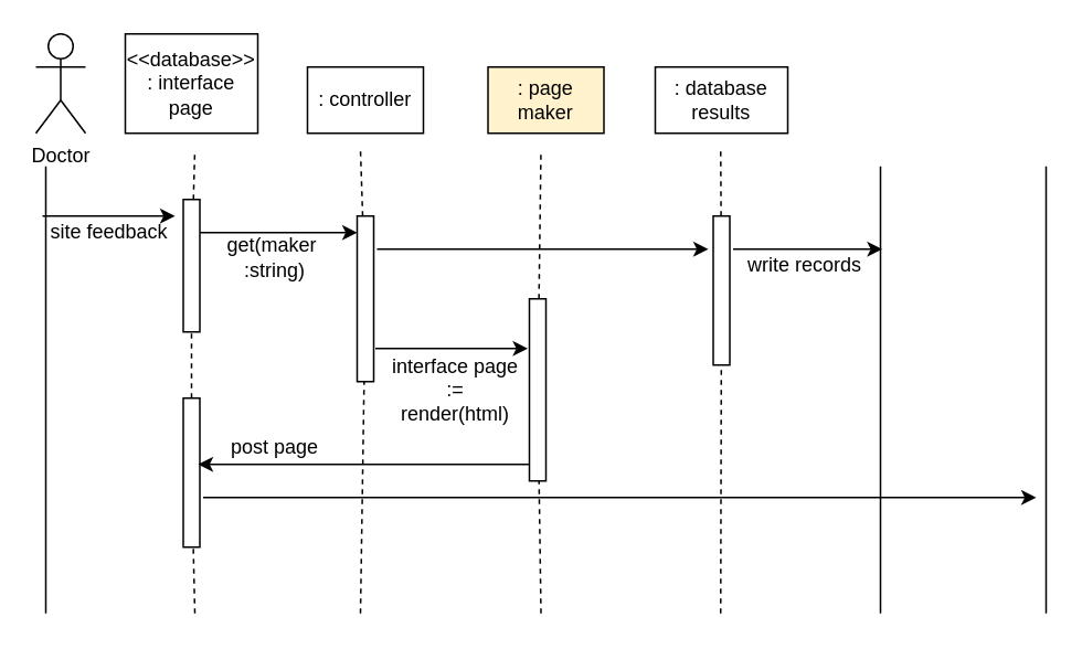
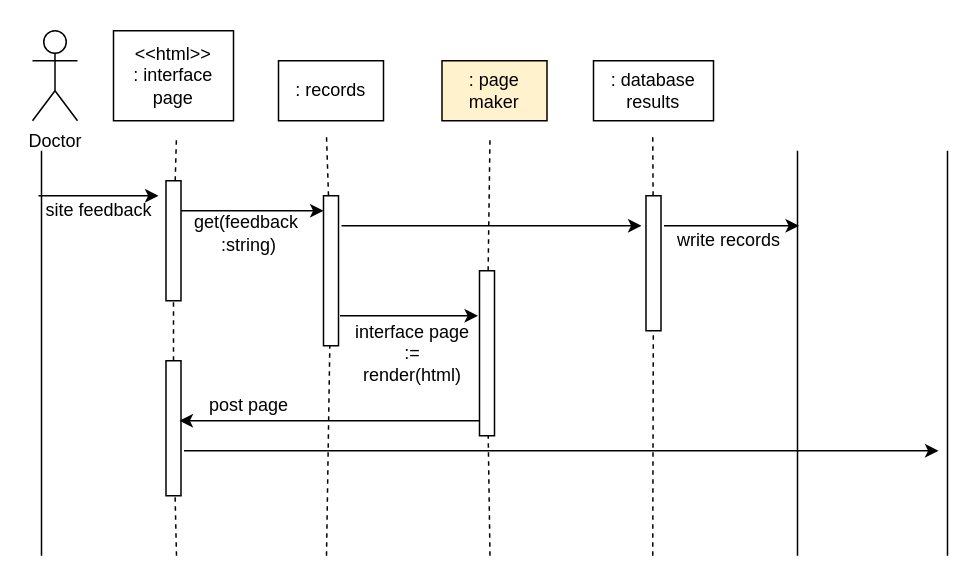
  <mxCell id="0" />
  <mxCell id="1" parent="0" />
  <mxCell id="2" value="" style="endArrow=none;html=1;" edge="1" parent="1"><mxGeometry width="50" height="50" relative="1" as="geometry"><mxPoint x="27" y="370" as="sourcePoint" /><mxPoint x="27" y="100" as="targetPoint" /></mxGeometry></mxCell>
  <mxCell id="3" value="Doctor" style="shape=umlActor;verticalLabelPosition=bottom;verticalAlign=top;html=1;outlineConnect=0;" vertex="1" parent="1"><mxGeometry x="21" y="20" width="30" height="60" as="geometry" /></mxCell>
  <mxCell id="4" value="" style="endArrow=none;html=1;" edge="1" parent="1"><mxGeometry width="50" height="50" relative="1" as="geometry"><mxPoint x="631" y="370" as="sourcePoint" /><mxPoint x="631" y="100" as="targetPoint" /></mxGeometry></mxCell>
  <mxCell id="5" value="" style="endArrow=none;dashed=1;html=1;startArrow=none;" edge="1" parent="1" source="18"><mxGeometry width="50" height="50" relative="1" as="geometry"><mxPoint x="117" y="370" as="sourcePoint" /><mxPoint x="117" y="90" as="targetPoint" /></mxGeometry></mxCell>
  <mxCell id="6" value="" style="endArrow=none;dashed=1;html=1;startArrow=none;" edge="1" parent="1" source="20"><mxGeometry width="50" height="50" relative="1" as="geometry"><mxPoint x="217" y="370" as="sourcePoint" /><mxPoint x="217" y="90" as="targetPoint" /></mxGeometry></mxCell>
  <mxCell id="7" value="" style="endArrow=none;dashed=1;html=1;startArrow=none;" edge="1" parent="1" source="24"><mxGeometry width="50" height="50" relative="1" as="geometry"><mxPoint x="326" y="370" as="sourcePoint" /><mxPoint x="326" y="90" as="targetPoint" /></mxGeometry></mxCell>
  <mxCell id="8" value="" style="endArrow=none;dashed=1;html=1;startArrow=none;" edge="1" parent="1" source="22"><mxGeometry width="50" height="50" relative="1" as="geometry"><mxPoint x="434.5" y="370" as="sourcePoint" /><mxPoint x="434.5" y="90" as="targetPoint" /></mxGeometry></mxCell>
  <mxCell id="9" value="" style="endArrow=none;html=1;" edge="1" parent="1"><mxGeometry width="50" height="50" relative="1" as="geometry"><mxPoint x="531" y="370" as="sourcePoint" /><mxPoint x="531" y="100" as="targetPoint" /></mxGeometry></mxCell>
- <mxCell id="10" value="&amp;lt;&amp;lt;database&amp;gt;&amp;gt;&lt;br&gt;: interface&lt;br&gt;page" style="rounded=0;whiteSpace=wrap;html=1;" vertex="1" parent="1"><mxGeometry x="75" y="20" width="80" height="60" as="geometry" /></mxCell>
- <mxCell id="11" value=": controller" style="rounded=0;whiteSpace=wrap;html=1;" vertex="1" parent="1"><mxGeometry x="185" y="40" width="70" height="40" as="geometry" /></mxCell>
+ <mxCell id="10" value="&amp;lt;&amp;lt;html&amp;gt;&amp;gt;&lt;br&gt;: interface&lt;br&gt;page" style="rounded=0;whiteSpace=wrap;html=1;" vertex="1" parent="1"><mxGeometry x="75" y="20" width="80" height="60" as="geometry" /></mxCell>
+ <mxCell id="11" value=": records" style="rounded=0;whiteSpace=wrap;html=1;" vertex="1" parent="1"><mxGeometry x="185" y="40" width="70" height="40" as="geometry" /></mxCell>
  <mxCell id="12" value=": page maker" style="rounded=0;whiteSpace=wrap;html=1;fillColor=#fff2cc;" vertex="1" parent="1"><mxGeometry x="294" y="40" width="70" height="40" as="geometry" /></mxCell>
  <mxCell id="13" value=": database&lt;br&gt;results" style="rounded=0;whiteSpace=wrap;html=1;" vertex="1" parent="1"><mxGeometry x="395" y="40" width="80" height="40" as="geometry" /></mxCell>
  <mxCell id="14" value="" style="endArrow=classic;html=1;" edge="1" parent="1"><mxGeometry width="50" height="50" relative="1" as="geometry"><mxPoint x="25" y="130" as="sourcePoint" /><mxPoint x="105" y="130" as="targetPoint" /></mxGeometry></mxCell>
  <mxCell id="15" value="" style="endArrow=classic;html=1;" edge="1" parent="1"><mxGeometry width="50" height="50" relative="1" as="geometry"><mxPoint x="120" y="140" as="sourcePoint" /><mxPoint x="215" y="140" as="targetPoint" /></mxGeometry></mxCell>
  <mxCell id="16" value="" style="endArrow=classic;html=1;" edge="1" parent="1"><mxGeometry width="50" height="50" relative="1" as="geometry"><mxPoint x="227" y="150" as="sourcePoint" /><mxPoint x="427" y="150" as="targetPoint" /></mxGeometry></mxCell>
  <mxCell id="17" value="" style="endArrow=classic;html=1;" edge="1" parent="1"><mxGeometry width="50" height="50" relative="1" as="geometry"><mxPoint x="442" y="150" as="sourcePoint" /><mxPoint x="532" y="150" as="targetPoint" /></mxGeometry></mxCell>
  <mxCell id="18" value="" style="rounded=0;whiteSpace=wrap;html=1;" vertex="1" parent="1"><mxGeometry x="110" y="120" width="10" height="80" as="geometry" /></mxCell>
  <mxCell id="19" value="" style="endArrow=none;dashed=1;html=1;startArrow=none;" edge="1" parent="1" source="29" target="18"><mxGeometry width="50" height="50" relative="1" as="geometry"><mxPoint x="117" y="370" as="sourcePoint" /><mxPoint x="117" y="90" as="targetPoint" /></mxGeometry></mxCell>
  <mxCell id="20" value="" style="rounded=0;whiteSpace=wrap;html=1;" vertex="1" parent="1"><mxGeometry x="215" y="130" width="10" height="100" as="geometry" /></mxCell>
  <mxCell id="21" value="" style="endArrow=none;dashed=1;html=1;" edge="1" parent="1" target="20"><mxGeometry width="50" height="50" relative="1" as="geometry"><mxPoint x="217" y="370" as="sourcePoint" /><mxPoint x="217" y="90" as="targetPoint" /></mxGeometry></mxCell>
  <mxCell id="22" value="" style="rounded=0;whiteSpace=wrap;html=1;" vertex="1" parent="1"><mxGeometry x="430" y="130" width="10" height="90" as="geometry" /></mxCell>
  <mxCell id="23" value="" style="endArrow=none;dashed=1;html=1;" edge="1" parent="1" target="22"><mxGeometry width="50" height="50" relative="1" as="geometry"><mxPoint x="434.5" y="370" as="sourcePoint" /><mxPoint x="434.5" y="90" as="targetPoint" /></mxGeometry></mxCell>
  <mxCell id="24" value="" style="rounded=0;whiteSpace=wrap;html=1;" vertex="1" parent="1"><mxGeometry x="319" y="180" width="10" height="110" as="geometry" /></mxCell>
  <mxCell id="25" value="" style="endArrow=none;dashed=1;html=1;" edge="1" parent="1" target="24"><mxGeometry width="50" height="50" relative="1" as="geometry"><mxPoint x="326" y="370" as="sourcePoint" /><mxPoint x="326" y="90" as="targetPoint" /></mxGeometry></mxCell>
  <mxCell id="26" value="" style="endArrow=classic;html=1;exitX=1.2;exitY=0.667;exitDx=0;exitDy=0;exitPerimeter=0;" edge="1" parent="1" source="29"><mxGeometry width="50" height="50" relative="1" as="geometry"><mxPoint x="225" y="300" as="sourcePoint" /><mxPoint x="625" y="300" as="targetPoint" /></mxGeometry></mxCell>
  <mxCell id="27" value="site feedback" style="text;html=1;align=center;verticalAlign=middle;resizable=0;points=[];autosize=1;strokeColor=none;" vertex="1" parent="1"><mxGeometry x="20" y="130" width="90" height="20" as="geometry" /></mxCell>
- <mxCell id="28" value="get(maker&amp;nbsp;&lt;br&gt;:string)" style="text;html=1;align=center;verticalAlign=middle;resizable=0;points=[];autosize=1;strokeColor=none;" vertex="1" parent="1"><mxGeometry x="120" y="140" width="90" height="30" as="geometry" /></mxCell>
+ <mxCell id="28" value="get(feedback&amp;nbsp;&lt;br&gt;:string)" style="text;html=1;align=center;verticalAlign=middle;resizable=0;points=[];autosize=1;strokeColor=none;" vertex="1" parent="1"><mxGeometry x="120" y="140" width="90" height="30" as="geometry" /></mxCell>
  <mxCell id="29" value="" style="rounded=0;whiteSpace=wrap;html=1;" vertex="1" parent="1"><mxGeometry x="110" y="240" width="10" height="90" as="geometry" /></mxCell>
  <mxCell id="30" value="" style="endArrow=none;dashed=1;html=1;" edge="1" parent="1" target="29"><mxGeometry width="50" height="50" relative="1" as="geometry"><mxPoint x="117" y="370" as="sourcePoint" /><mxPoint x="115.381" y="200" as="targetPoint" /></mxGeometry></mxCell>
  <mxCell id="31" value="" style="endArrow=classic;html=1;" edge="1" parent="1"><mxGeometry width="50" height="50" relative="1" as="geometry"><mxPoint x="319" y="280" as="sourcePoint" /><mxPoint x="119" y="280" as="targetPoint" /></mxGeometry></mxCell>
  <mxCell id="32" value="" style="endArrow=classic;html=1;" edge="1" parent="1"><mxGeometry width="50" height="50" relative="1" as="geometry"><mxPoint x="226" y="210" as="sourcePoint" /><mxPoint x="318" y="210" as="targetPoint" /></mxGeometry></mxCell>
  <mxCell id="33" value="interface page&lt;br&gt;:=&lt;br&gt;render(html)" style="text;html=1;align=center;verticalAlign=middle;resizable=0;points=[];autosize=1;strokeColor=none;" vertex="1" parent="1"><mxGeometry x="219" y="210" width="110" height="50" as="geometry" /></mxCell>
  <mxCell id="34" value="post page" style="text;html=1;align=center;verticalAlign=middle;resizable=0;points=[];autosize=1;strokeColor=none;" vertex="1" parent="1"><mxGeometry x="130" y="260" width="70" height="20" as="geometry" /></mxCell>
  <mxCell id="35" value="write records" style="text;html=1;align=center;verticalAlign=middle;resizable=0;points=[];autosize=1;strokeColor=none;" vertex="1" parent="1"><mxGeometry x="445" y="150" width="80" height="20" as="geometry" /></mxCell>
